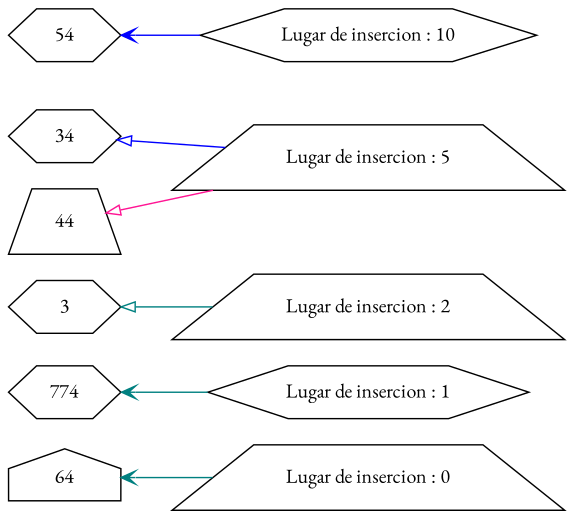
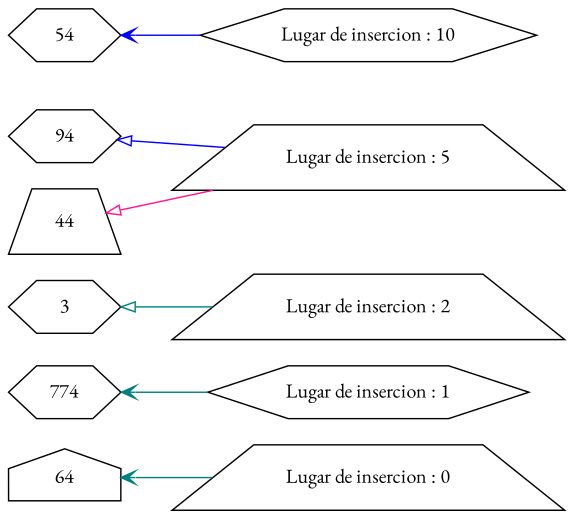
  digraph {
    fontname="EB Garamond"
    rankdir=RL
    node [fontname="EB Garamond" shape=hexagon]
    edge [arrowhead=vee color=teal fontname="EB Garamond"]
    n1 [height=.1 label=" Lugar de insercion : 0 " shape=trapezium width=1.5]
    64 [height=.1 shape=house width=1.1]
    n3 [height=.1 label=" Lugar de insercion : 1 " width=1.5]
    774 [height=.1 width=1.1]
    n5 [height=.1 label=" Lugar de insercion : 2 " shape=trapezium width=1.5]
    n6 [height=.1 label=3 width=1.1]
    n7 [height=.1 label=" Lugar de insercion : 5 " shape=trapezium width=1.5]
-   34 [height=.1 width=1.1]
+   34 [height=.1 width=1.1 label=94]
    44 [height=.1 shape=trapezium width=1.1]
    n10 [height=.1 label=" Lugar de insercion : 10 " width=1.5]
    54 [height=.1 width=1.1]
    n1 -> 64
    n3 -> 774
    n5 -> n6 [arrowhead=onormal]
    n7 -> 34 [arrowhead=onormal color=blue]
    n7 -> 44 [arrowhead=onormal color=deeppink]
    n10 -> 54 [color=blue]
  }
